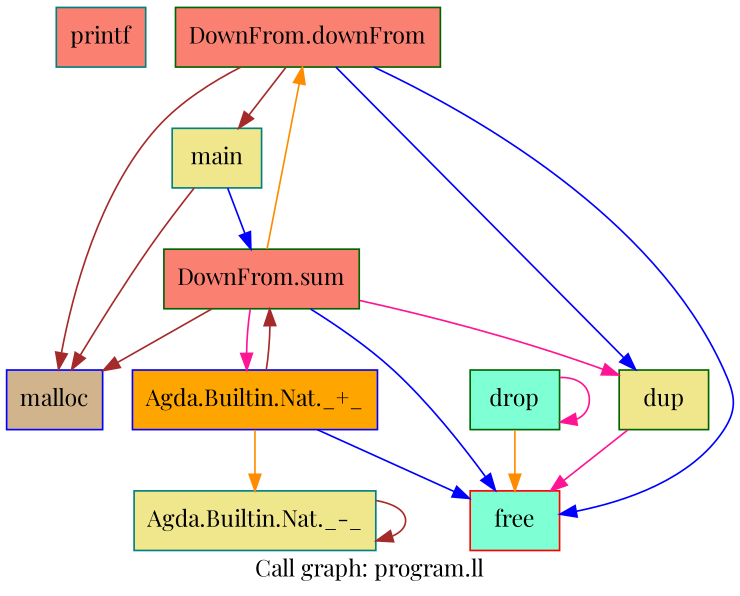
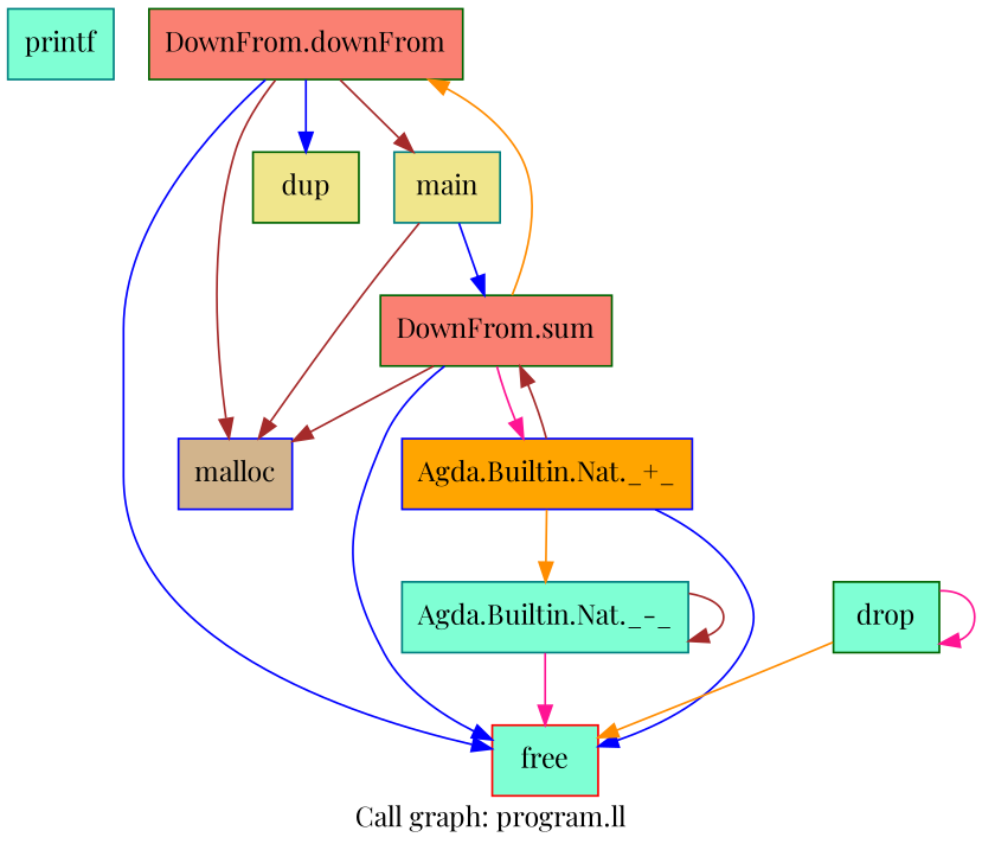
  digraph {
    fontname="Playfair Display"
    label="Call graph: program.ll"
    node [color=darkgreen fillcolor=aquamarine fontname="Playfair Display" shape=record style=filled]
    edge [color=brown fontname="Playfair Display"]
-   n1 [color=teal fillcolor=salmon label="{printf}"]
+   n1 [color=teal label="{printf}"]
    n2 [color=blue fillcolor=tan label="{malloc}"]
    n3 [color=red label="{free}"]
    n4 [fillcolor=salmon label="{DownFrom.downFrom}"]
    n5 [fillcolor=khaki label="{dup}"]
    n6 [color=teal fillcolor=khaki label="{main}"]
-   n7 [color=teal fillcolor=khaki label="{Agda.Builtin.Nat._-_}"]
+   n7 [color=teal label="{Agda.Builtin.Nat._-_}"]
    n8 [fillcolor=salmon label="{DownFrom.sum}"]
    n9 [color=blue fillcolor=orange label="{Agda.Builtin.Nat._+_}"]
    n10 [label="{drop}"]
    n4 -> n2
    n4 -> n3 [color=blue]
    n4 -> n5 [color=blue]
    n4 -> n6
    n6 -> n2
    n6 -> n8 [color=blue]
-   n5 -> n3 [color=deeppink]
+   n7 -> n3 [color=deeppink]
    n7 -> n7
    n8 -> n2
    n8 -> n3 [color=blue]
    n8 -> n4 [color=darkorange]
-   n8 -> n5 [color=deeppink]
    n8 -> n9 [color=deeppink]
    n9 -> n3 [color=blue]
    n9 -> n7 [color=darkorange]
    n9 -> n8
    n10 -> n3 [color=darkorange]
    n10 -> n10 [color=deeppink]
  }
